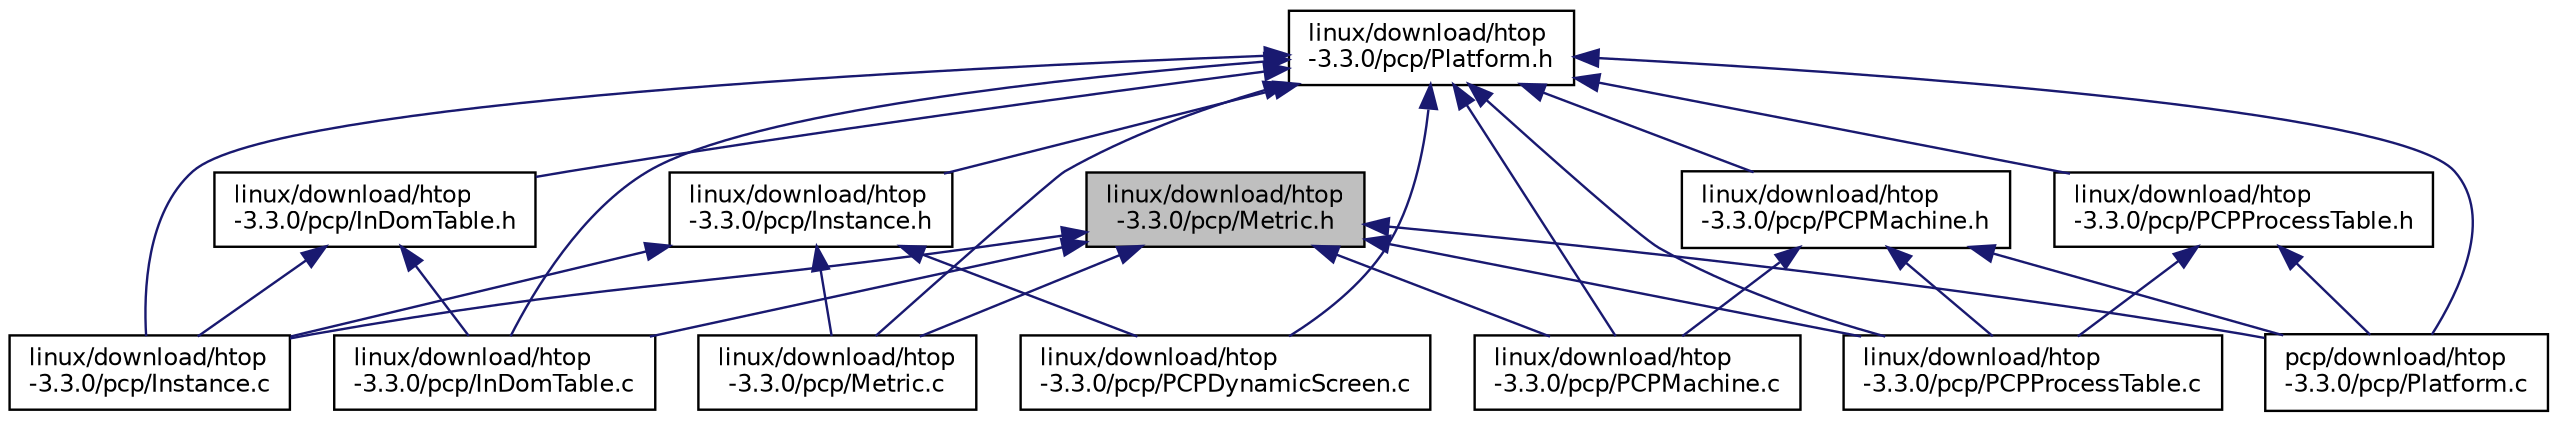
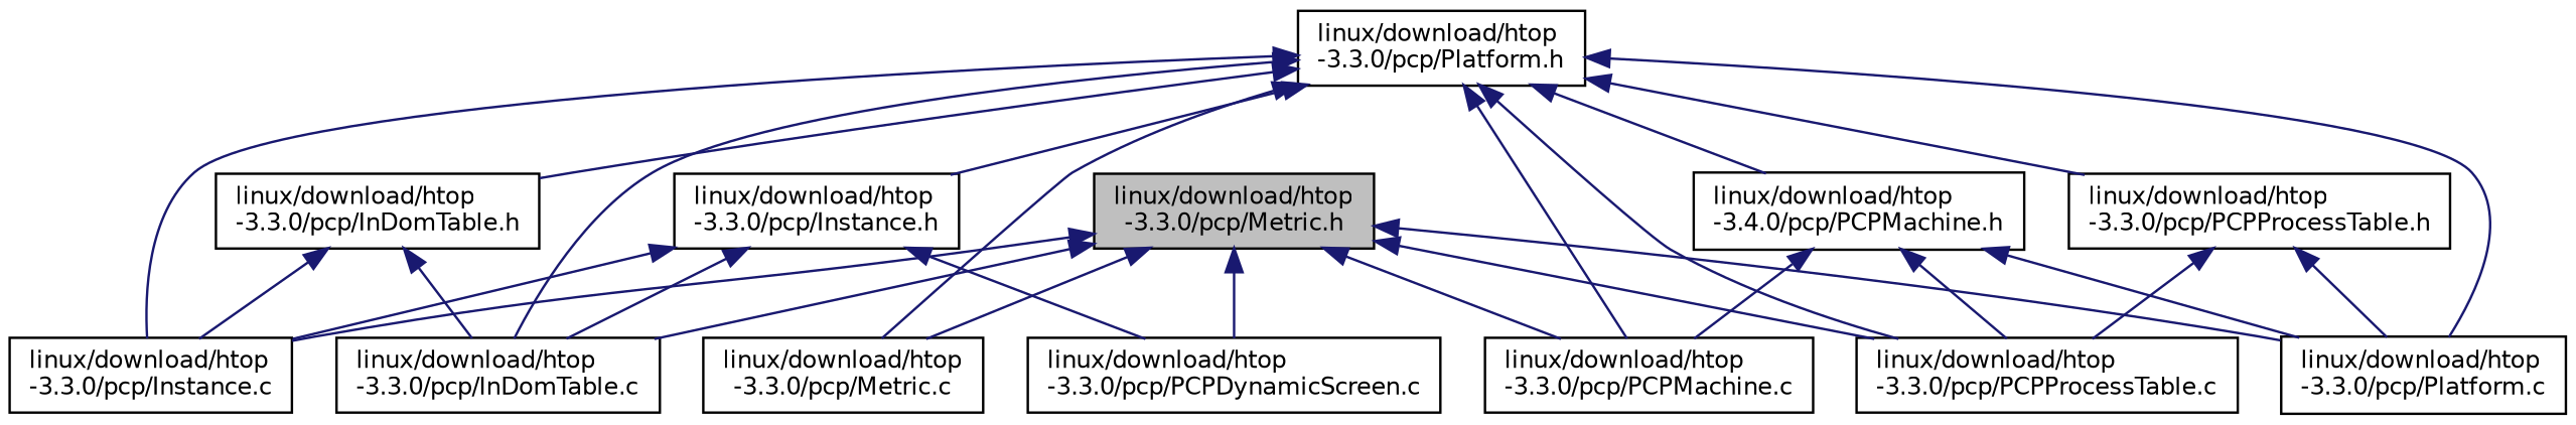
  digraph {
    node [color=black fillcolor=white fontname=Helvetica fontsize=10 shape=record style=filled]
    edge [color=midnightblue dir=back fontname=Helvetica fontsize=10 labelfontname=Helvetica labelfontsize=10 style=solid]
    n1 [fillcolor=grey75 fontcolor=black height=0.2 label="linux/download/htop\l-3.3.0/pcp/Metric.h" width=0.4]
    n2 [height=0.2 label="linux/download/htop\l-3.3.0/pcp/InDomTable.c" width=0.4]
    n3 [height=0.2 label="linux/download/htop\l-3.3.0/pcp/Instance.c" width=0.4]
    n4 [height=0.2 label="linux/download/htop\l-3.3.0/pcp/Metric.c" width=0.4]
    n5 [height=0.2 label="linux/download/htop\l-3.3.0/pcp/PCPMachine.c" width=0.4]
    n6 [height=0.2 label="linux/download/htop\l-3.3.0/pcp/PCPProcessTable.c" width=0.4]
-   n7 [height=0.2 label="pcp/download/htop\l-3.3.0/pcp/Platform.c" width=0.4]
+   n7 [height=0.2 label="linux/download/htop\l-3.3.0/pcp/Platform.c" width=0.4]
    n8 [height=0.2 label="linux/download/htop\l-3.3.0/pcp/Platform.h" width=0.4]
    n9 [height=0.2 label="linux/download/htop\l-3.3.0/pcp/InDomTable.h" width=0.4]
    n10 [height=0.2 label="linux/download/htop\l-3.3.0/pcp/PCPDynamicScreen.c" width=0.4]
    n11 [height=0.2 label="linux/download/htop\l-3.3.0/pcp/Instance.h" width=0.4]
-   n12 [height=0.2 label="linux/download/htop\l-3.3.0/pcp/PCPMachine.h" width=0.4]
+   n12 [height=0.2 label="linux/download/htop\l-3.4.0/pcp/PCPMachine.h" width=0.4]
    n13 [height=0.2 label="linux/download/htop\l-3.3.0/pcp/PCPProcessTable.h" width=0.4]
    n1 -> n2
    n1 -> n3
    n1 -> n4
    n1 -> n5
    n1 -> n6
    n1 -> n7
    n8 -> n2
    n8 -> n3
    n8 -> n4
    n8 -> n5
    n8 -> n6
    n8 -> n7
    n8 -> n9
-   n8 -> n10
+   n1 -> n10
    n8 -> n11
    n8 -> n12
    n8 -> n13
    n9 -> n2
    n9 -> n3
-   n11 -> n4
+   n11 -> n2
    n11 -> n3
    n11 -> n10
    n12 -> n5
    n12 -> n6
    n12 -> n7
    n13 -> n6
    n13 -> n7
  }
